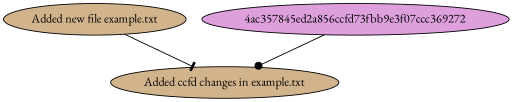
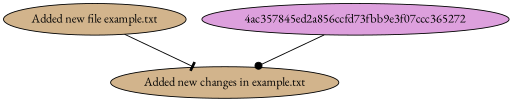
  digraph {
    fontname="EB Garamond"
    node [fillcolor=tan fontname="EB Garamond" style=filled]
    edge [fontname="EB Garamond"]
-   n1 [label="Added ccfd changes in example.txt"]
+   n1 [label="Added new changes in example.txt"]
    n2 [label="Added new file example.txt"]
-   "4ac357845ed2a856ccfd73fbb9e3f07ccc369272" [fillcolor=plum]
+   "4ac357845ed2a856ccfd73fbb9e3f07ccc369272" [fillcolor=plum label="4ac357845ed2a856ccfd73fbb9e3f07ccc365272"]
    n2 -> n1 [arrowhead=tee]
    "4ac357845ed2a856ccfd73fbb9e3f07ccc369272" -> n1 [arrowhead=dot]
  }
